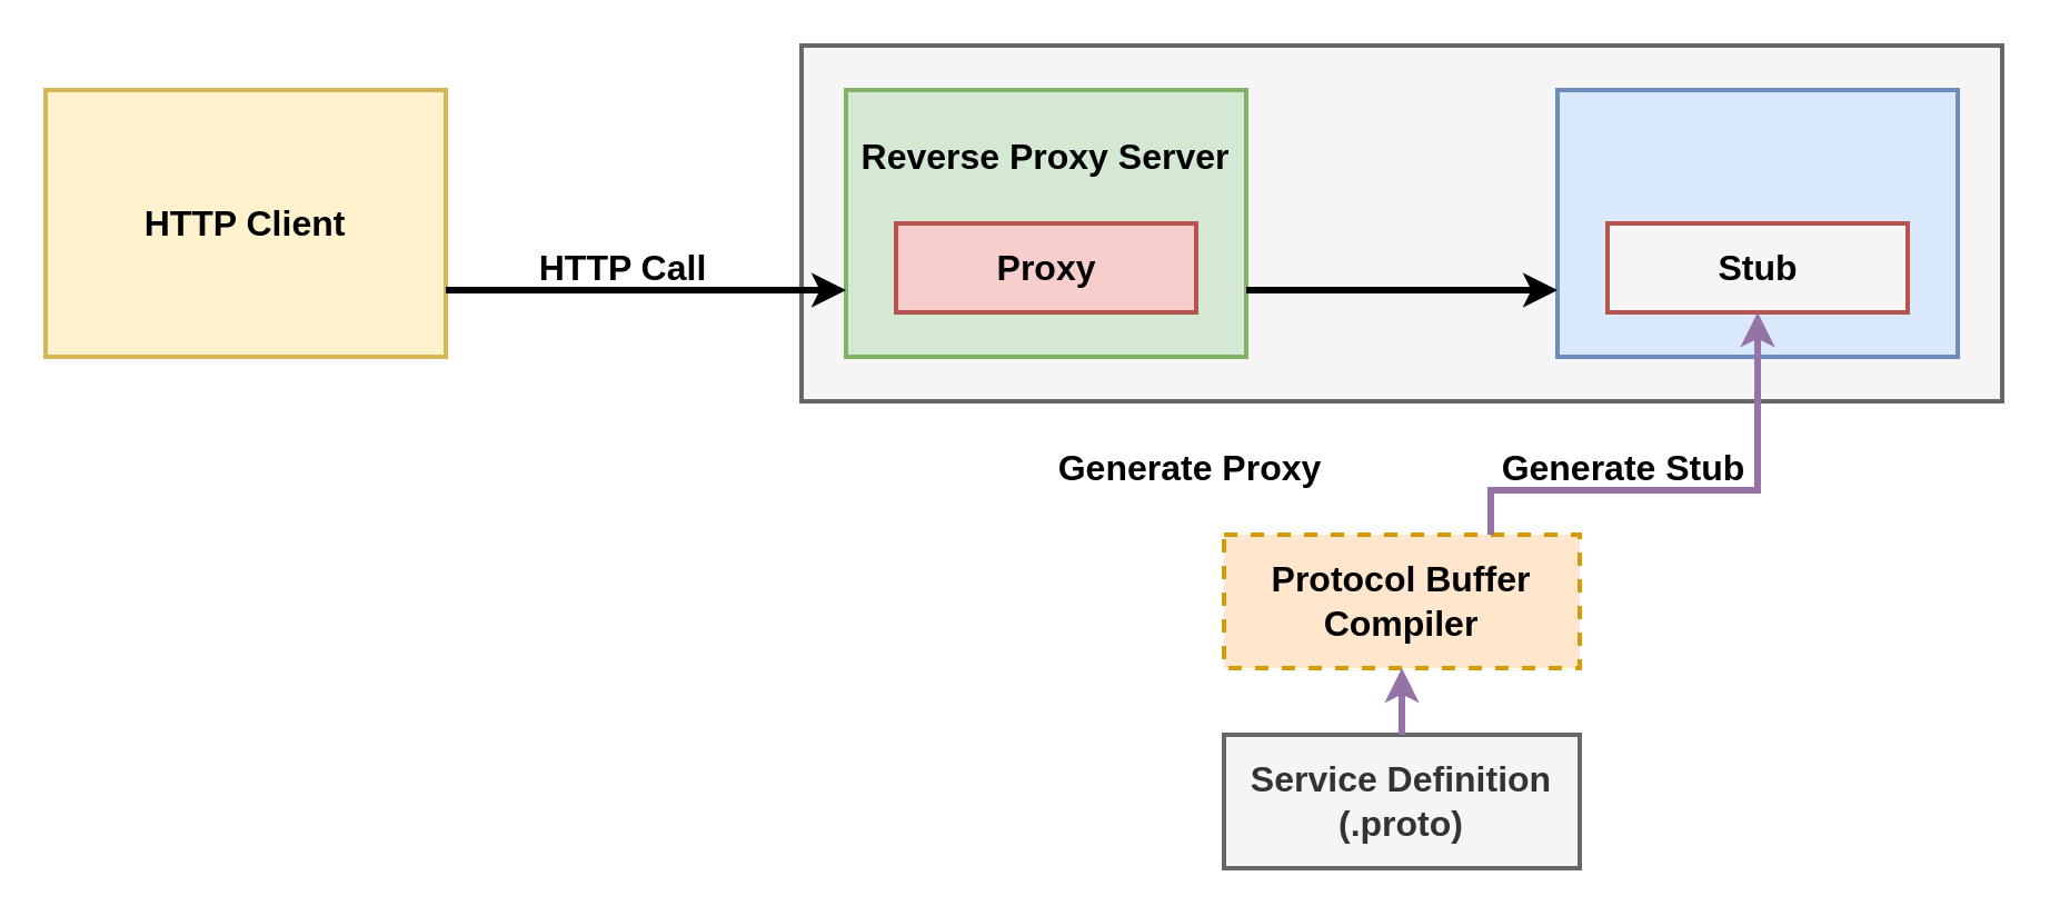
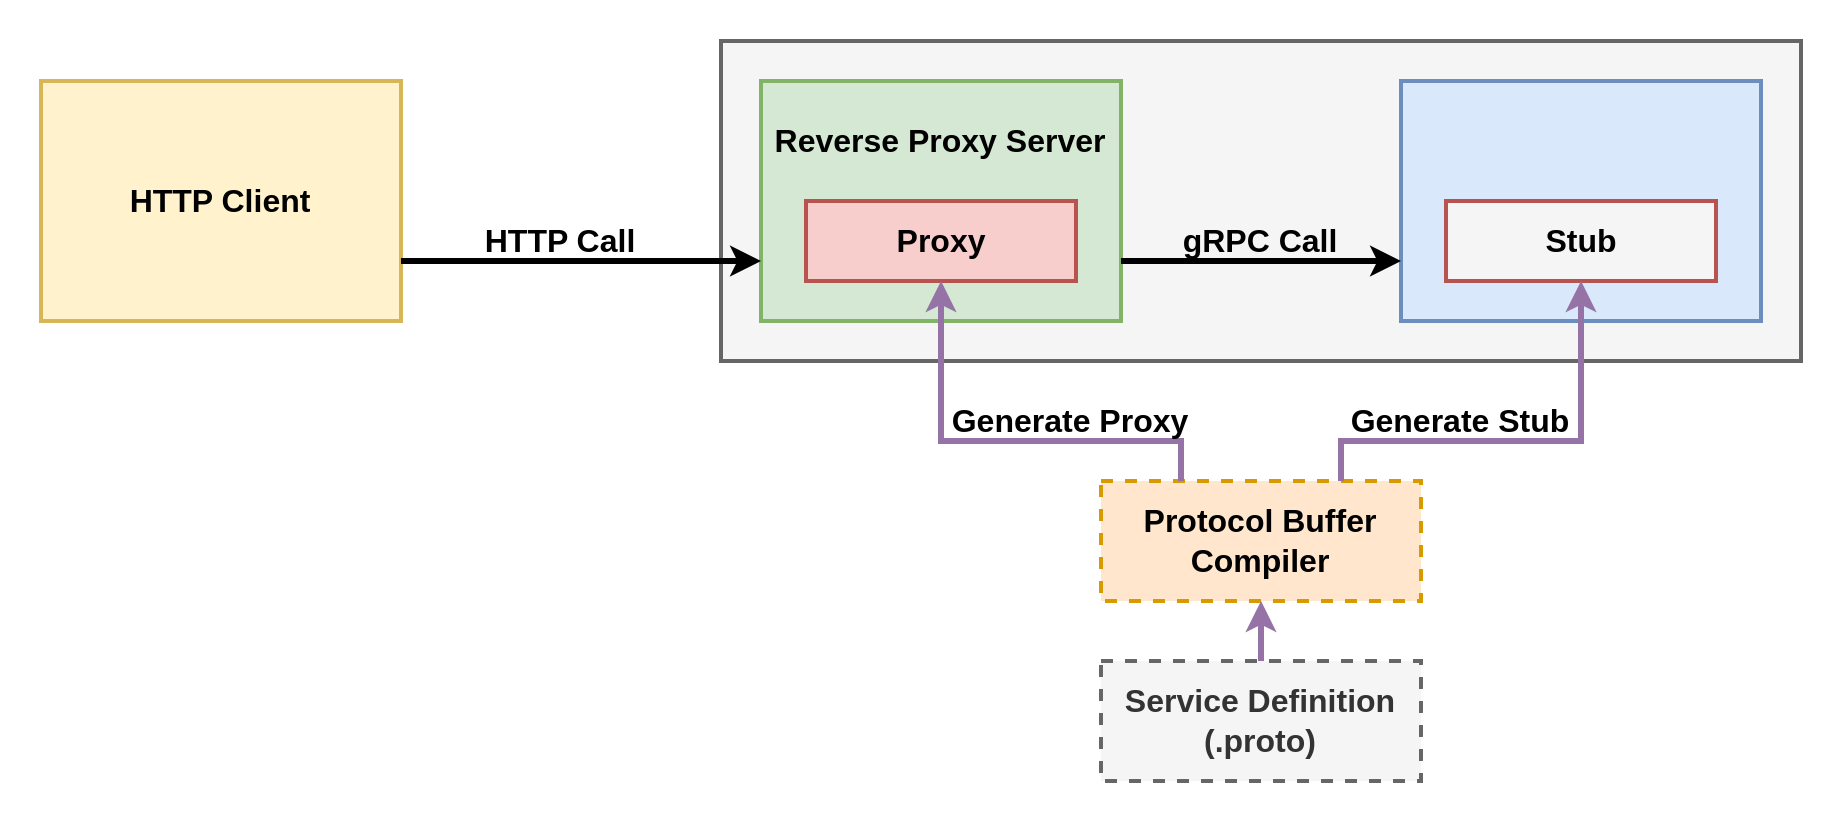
  <mxCell id="0" />
  <mxCell id="1" parent="0" />
  <mxCell id="2" value="" style="rounded=0;whiteSpace=wrap;html=1;strokeWidth=2;fillColor=#f5f5f5;strokeColor=#666666;fontColor=#333333;" vertex="1" parent="1"><mxGeometry x="360" y="20" width="540" height="160" as="geometry" /></mxCell>
  <mxCell id="3" value="" style="rounded=0;whiteSpace=wrap;html=1;strokeWidth=2;fillColor=#d5e8d4;strokeColor=#82b366;" vertex="1" parent="1"><mxGeometry x="380" y="40" width="180" height="120" as="geometry" /></mxCell>
  <mxCell id="4" value="&lt;font style=&quot;font-size: 16px&quot;&gt;&lt;b&gt;Reverse Proxy Server&lt;/b&gt;&lt;/font&gt;" style="text;html=1;strokeColor=none;fillColor=none;align=center;verticalAlign=middle;whiteSpace=wrap;rounded=0;" vertex="1" parent="1"><mxGeometry x="385" y="60" width="170" height="20" as="geometry" /></mxCell>
  <mxCell id="5" value="" style="rounded=0;whiteSpace=wrap;html=1;strokeWidth=2;fillColor=#dae8fc;strokeColor=#6c8ebf;" vertex="1" parent="1"><mxGeometry x="700" y="40" width="180" height="120" as="geometry" /></mxCell>
  <mxCell id="6" value="&lt;font style=&quot;font-size: 16px&quot;&gt;&lt;b&gt;Proxy&lt;/b&gt;&lt;/font&gt;" style="rounded=0;whiteSpace=wrap;html=1;strokeWidth=2;fillColor=#f8cecc;strokeColor=#b85450;" vertex="1" parent="1"><mxGeometry x="402.5" y="100" width="135" height="40" as="geometry" /></mxCell>
  <mxCell id="7" value="&lt;font style=&quot;font-size: 16px&quot;&gt;&lt;b&gt;Stub&lt;/b&gt;&lt;/font&gt;" style="rounded=0;whiteSpace=wrap;html=1;strokeWidth=2;fillColor=#f5f5f5;strokeColor=#b85450;" vertex="1" parent="1"><mxGeometry x="722.5" y="100" width="135" height="40" as="geometry" /></mxCell>
  <mxCell id="8" value="" style="endArrow=classic;html=1;entryX=0;entryY=0.75;entryDx=0;entryDy=0;exitX=1;exitY=0.75;exitDx=0;exitDy=0;strokeWidth=3;" edge="1" parent="1" source="3" target="5"><mxGeometry width="50" height="50" relative="1" as="geometry"><mxPoint x="530" y="180" as="sourcePoint" /><mxPoint x="580" y="130" as="targetPoint" /></mxGeometry></mxCell>
+ <mxCell id="9" value="&lt;span style=&quot;font-size: 16px&quot;&gt;&lt;b&gt;gRPC Call&lt;/b&gt;&lt;/span&gt;" style="text;html=1;strokeColor=none;fillColor=none;align=center;verticalAlign=middle;whiteSpace=wrap;rounded=0;" vertex="1" parent="1"><mxGeometry x="580" y="110" width="100" height="20" as="geometry" /></mxCell>
  <mxCell id="10" value="&lt;font style=&quot;font-size: 16px&quot;&gt;&lt;b&gt;HTTP Client&lt;/b&gt;&lt;/font&gt;" style="rounded=0;whiteSpace=wrap;html=1;strokeWidth=2;fillColor=#fff2cc;strokeColor=#d6b656;" vertex="1" parent="1"><mxGeometry x="20" y="40" width="180" height="120" as="geometry" /></mxCell>
  <mxCell id="11" value="" style="endArrow=classic;html=1;entryX=0;entryY=0.75;entryDx=0;entryDy=0;exitX=1;exitY=0.75;exitDx=0;exitDy=0;strokeWidth=3;" edge="1" parent="1" source="10" target="3"><mxGeometry width="50" height="50" relative="1" as="geometry"><mxPoint x="340" y="310" as="sourcePoint" /><mxPoint x="480" y="310" as="targetPoint" /></mxGeometry></mxCell>
  <mxCell id="12" value="&lt;span style=&quot;font-size: 16px&quot;&gt;&lt;b&gt;HTTP Call&lt;/b&gt;&lt;/span&gt;" style="text;html=1;strokeColor=none;fillColor=none;align=center;verticalAlign=middle;whiteSpace=wrap;rounded=0;" vertex="1" parent="1"><mxGeometry x="230" y="110" width="100" height="20" as="geometry" /></mxCell>
  <mxCell id="13" value="&lt;font style=&quot;font-size: 16px&quot;&gt;&lt;b&gt;Protocol Buffer Compiler&lt;/b&gt;&lt;/font&gt;" style="rounded=0;whiteSpace=wrap;html=1;strokeWidth=2;fillColor=#ffe6cc;strokeColor=#d79b00;dashed=1;" vertex="1" parent="1"><mxGeometry x="550" y="240" width="160" height="60" as="geometry" /></mxCell>
+ <mxCell id="14" value="" style="endArrow=classic;html=1;strokeWidth=3;exitX=0.25;exitY=0;exitDx=0;exitDy=0;entryX=0.5;entryY=1;entryDx=0;entryDy=0;fillColor=#e1d5e7;strokeColor=#9673a6;rounded=0;" edge="1" parent="1" source="13" target="6"><mxGeometry width="50" height="50" relative="1" as="geometry"><mxPoint x="530" y="180" as="sourcePoint" /><mxPoint x="580" y="130" as="targetPoint" /><Array as="points"><mxPoint x="590" y="220" /><mxPoint x="470" y="220" /></Array></mxGeometry></mxCell>
  <mxCell id="15" value="" style="endArrow=classic;html=1;strokeWidth=3;exitX=0.75;exitY=0;exitDx=0;exitDy=0;entryX=0.5;entryY=1;entryDx=0;entryDy=0;fillColor=#e1d5e7;strokeColor=#9673a6;rounded=0;" edge="1" parent="1" source="13" target="7"><mxGeometry width="50" height="50" relative="1" as="geometry"><mxPoint x="930" y="250" as="sourcePoint" /><mxPoint x="810" y="150" as="targetPoint" /><Array as="points"><mxPoint x="670" y="220" /><mxPoint x="790" y="220" /></Array></mxGeometry></mxCell>
- <mxCell id="16" value="&lt;font style=&quot;font-size: 16px&quot;&gt;&lt;b&gt;Service Definition&lt;br&gt;(.proto)&lt;br&gt;&lt;/b&gt;&lt;/font&gt;" style="rounded=0;whiteSpace=wrap;html=1;strokeWidth=2;fillColor=#f5f5f5;strokeColor=#666666;fontColor=#333333;" vertex="1" parent="1"><mxGeometry x="550" y="330" width="160" height="60" as="geometry" /></mxCell>
+ <mxCell id="16" value="&lt;font style=&quot;font-size: 16px&quot;&gt;&lt;b&gt;Service Definition&lt;br&gt;(.proto)&lt;br&gt;&lt;/b&gt;&lt;/font&gt;" style="rounded=0;whiteSpace=wrap;html=1;strokeWidth=2;fillColor=#f5f5f5;strokeColor=#666666;fontColor=#333333;dashed=1;" vertex="1" parent="1"><mxGeometry x="550" y="330" width="160" height="60" as="geometry" /></mxCell>
  <mxCell id="17" value="" style="endArrow=classic;html=1;strokeWidth=3;exitX=0.5;exitY=0;exitDx=0;exitDy=0;entryX=0.5;entryY=1;entryDx=0;entryDy=0;fillColor=#e1d5e7;strokeColor=#9673a6;rounded=0;" edge="1" parent="1" source="16" target="13"><mxGeometry width="50" height="50" relative="1" as="geometry"><mxPoint x="680" y="250" as="sourcePoint" /><mxPoint x="800" y="150" as="targetPoint" /><Array as="points" /></mxGeometry></mxCell>
  <mxCell id="18" value="&lt;font style=&quot;font-size: 16px&quot;&gt;&lt;b&gt;Generate Proxy&lt;/b&gt;&lt;/font&gt;" style="text;html=1;strokeColor=none;fillColor=none;align=center;verticalAlign=middle;whiteSpace=wrap;rounded=0;" vertex="1" parent="1"><mxGeometry x="470" y="200" width="130" height="20" as="geometry" /></mxCell>
  <mxCell id="19" value="&lt;font style=&quot;font-size: 16px&quot;&gt;&lt;b&gt;Generate Stub&lt;/b&gt;&lt;/font&gt;" style="text;html=1;strokeColor=none;fillColor=none;align=center;verticalAlign=middle;whiteSpace=wrap;rounded=0;" vertex="1" parent="1"><mxGeometry x="670" y="200" width="120" height="20" as="geometry" /></mxCell>
